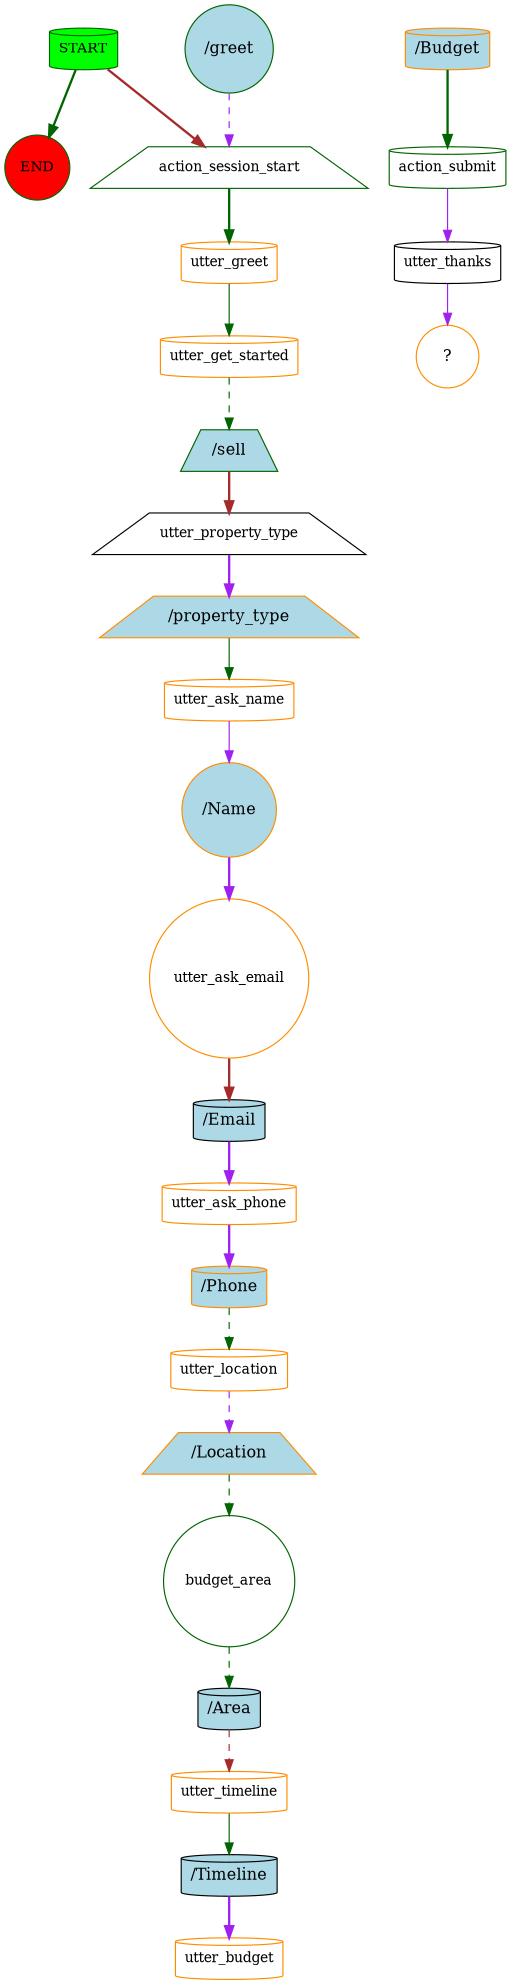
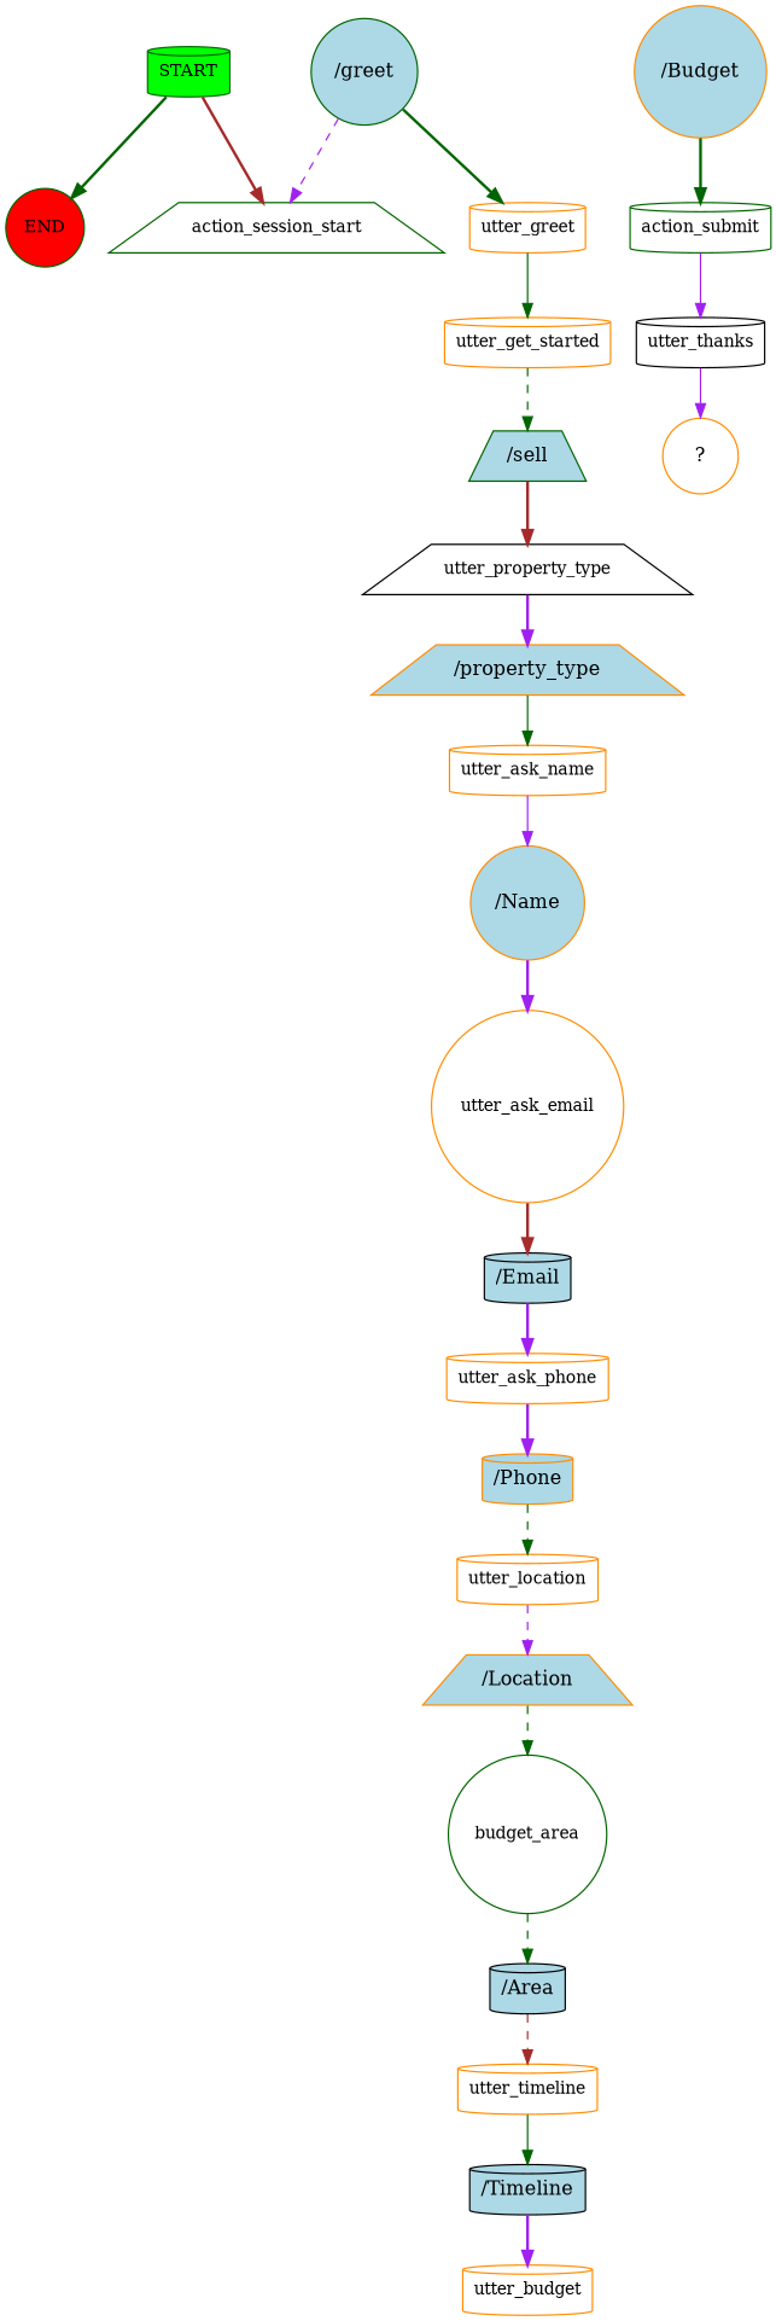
  digraph {
    node [color=darkorange fontsize=12 shape=cylinder]
    edge [color=darkgreen style=bold]
    n1 [color=darkgreen fillcolor=green label=START style=filled]
    n2 [color=darkgreen fillcolor=red label=END shape=circle style=filled]
    n3 [color=darkgreen label=action_session_start shape=trapezium]
    n4 [color=darkgreen fillcolor=lightblue label="/greet" shape=circle style=filled fontsize=""]
    n5 [label=utter_greet]
    n6 [label=utter_get_started]
    n7 [color=darkgreen fillcolor=lightblue label="/sell" shape=trapezium style=filled fontsize=""]
    n8 [color=black label=utter_property_type shape=trapezium]
    n9 [fillcolor=lightblue label="/property_type" shape=trapezium style=filled fontsize=""]
    n10 [label=utter_ask_name]
    n11 [fillcolor=lightblue label="/Name" shape=circle style=filled fontsize=""]
    n12 [label=utter_ask_email shape=circle]
    n13 [color=black fillcolor=lightblue label="/Email" style=filled fontsize=""]
    n14 [label=utter_ask_phone]
    n15 [fillcolor=lightblue label="/Phone" style=filled fontsize=""]
    n16 [label=utter_location]
    n17 [fillcolor=lightblue label="/Location" shape=trapezium style=filled fontsize=""]
    n18 [color=darkgreen label=budget_area shape=circle]
    n19 [color=black fillcolor=lightblue label="/Area" style=filled fontsize=""]
    n20 [label=utter_timeline]
    n21 [color=black fillcolor=lightblue label="/Timeline" style=filled fontsize=""]
    n22 [label=utter_budget]
-   n23 [fillcolor=lightblue label="/Budget" style=filled fontsize=""]
+   n23 [fillcolor=lightblue label="/Budget" shape=circle style=filled fontsize=""]
    n24 [color=darkgreen label=action_submit]
    n25 [color=black label=utter_thanks]
    n26 [label="  ?  " shape=circle fontsize=""]
    n1 -> n2
    n1 -> n3 [color=brown]
    n4 -> n3 [color=purple style=dashed]
-   n3 -> n5
+   n4 -> n5
    n5 -> n6 [style=solid]
    n6 -> n7 [style=dashed]
    n7 -> n8 [color=brown]
    n8 -> n9 [color=purple]
    n9 -> n10 [style=solid]
    n10 -> n11 [color=purple style=solid]
    n11 -> n12 [color=purple]
    n12 -> n13 [color=brown]
    n13 -> n14 [color=purple]
    n14 -> n15 [color=purple]
    n15 -> n16 [style=dashed]
    n16 -> n17 [color=purple style=dashed]
    n17 -> n18 [style=dashed]
    n18 -> n19 [style=dashed]
    n19 -> n20 [color=brown style=dashed]
    n20 -> n21 [style=solid]
    n21 -> n22 [color=purple]
    n23 -> n24
    n24 -> n25 [color=purple style=solid]
    n25 -> n26 [color=purple style=solid]
  }
